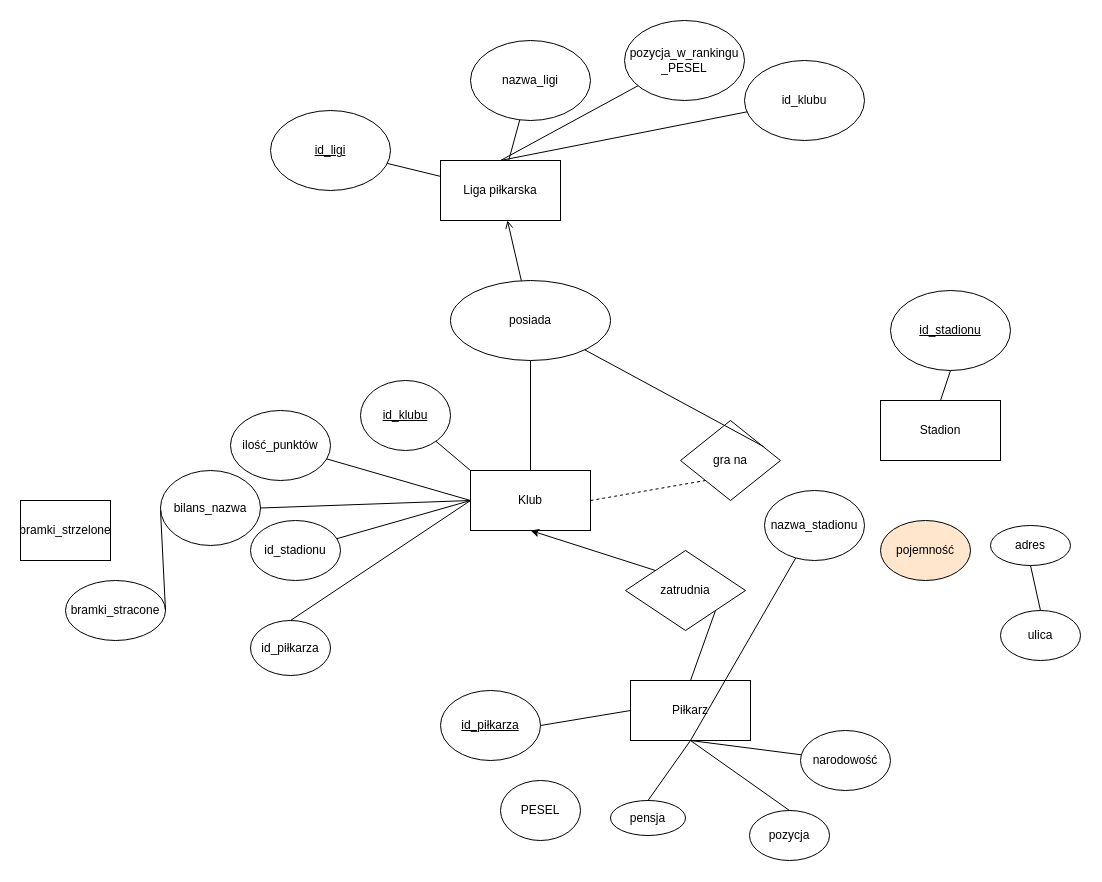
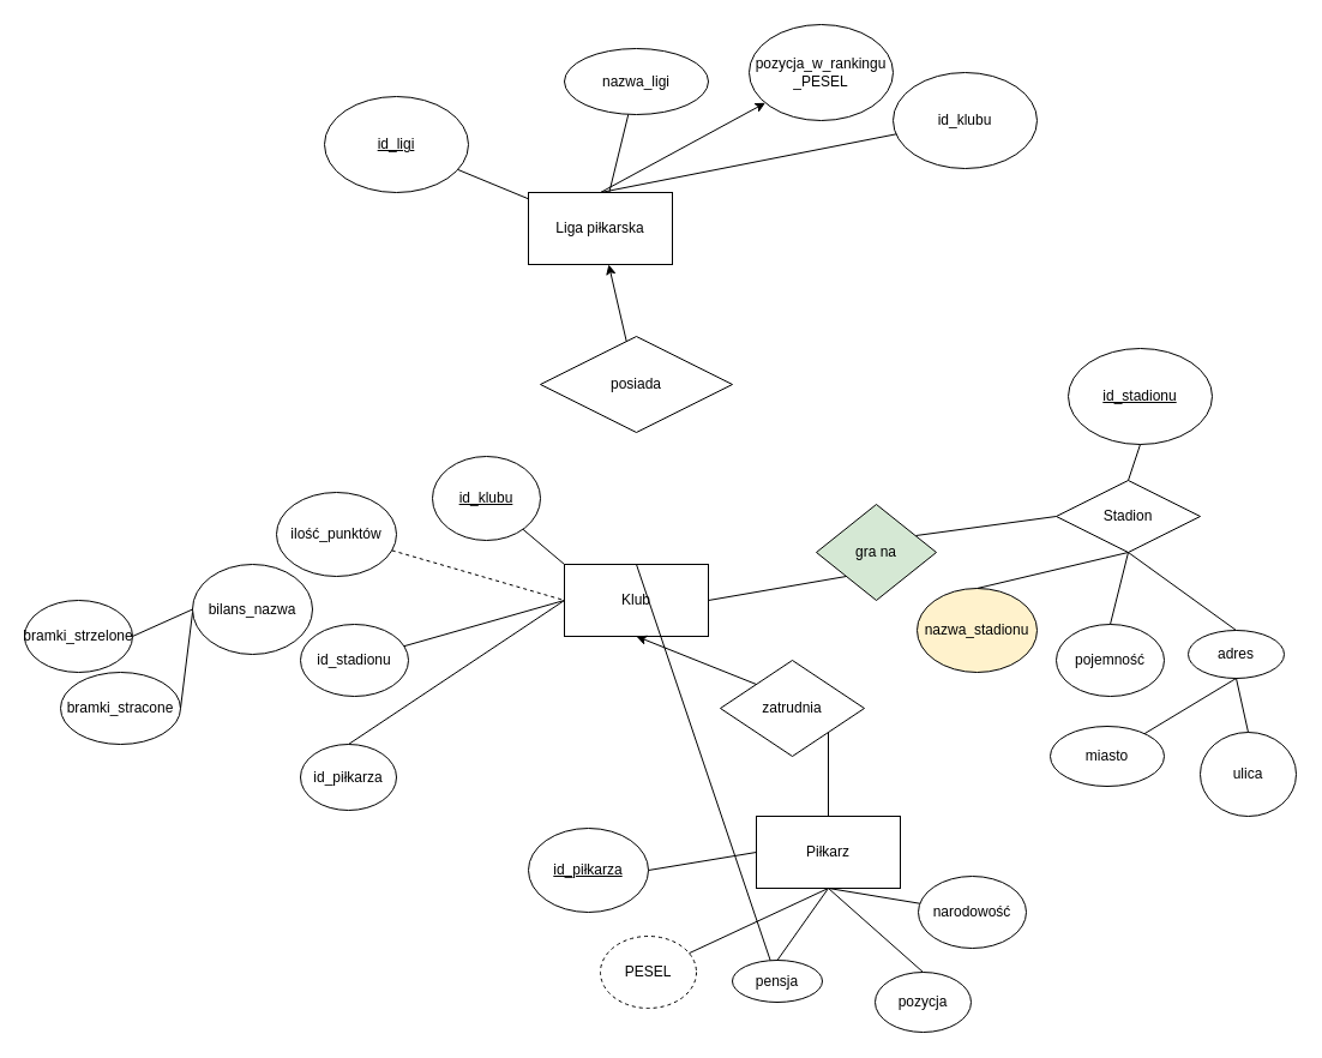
  <mxCell id="0" />
  <mxCell id="1" parent="0" />
  <mxCell id="2" value="Liga piłkarska" style="rounded=0;whiteSpace=wrap;html=1;" vertex="1" parent="1"><mxGeometry x="440" y="160" width="120" height="60" as="geometry" /></mxCell>
- <mxCell id="3" value="&lt;u&gt;id_ligi&lt;/u&gt;" style="ellipse;whiteSpace=wrap;html=1;" vertex="1" parent="1"><mxGeometry x="270" y="110" width="120" height="80" as="geometry" /></mxCell>
+ <mxCell id="3" value="&lt;u&gt;id_ligi&lt;/u&gt;" style="ellipse;whiteSpace=wrap;html=1;" vertex="1" parent="1"><mxGeometry y="80" width="120" height="80" as="geometry" x="270" /></mxCell>
  <mxCell id="4" value="" style="endArrow=none;html=1;" edge="1" parent="1" source="3" target="2"><mxGeometry width="50" height="50" relative="1" as="geometry"><mxPoint x="660" y="470" as="sourcePoint" /><mxPoint x="710" y="420" as="targetPoint" /></mxGeometry></mxCell>
  <mxCell id="5" value="Klub" style="rounded=0;whiteSpace=wrap;html=1;" vertex="1" parent="1"><mxGeometry x="470" y="470" width="120" height="60" as="geometry" /></mxCell>
  <mxCell id="6" value="Piłkarz" style="rounded=0;whiteSpace=wrap;html=1;" vertex="1" parent="1"><mxGeometry x="630" y="680" width="120" height="60" as="geometry" /></mxCell>
- <mxCell id="7" value="Stadion" style="rounded=0;whiteSpace=wrap;html=1;" vertex="1" parent="1"><mxGeometry x="880" y="400" width="120" height="60" as="geometry" /></mxCell>
- <mxCell id="8" value="nazwa_ligi" style="ellipse;whiteSpace=wrap;html=1;" vertex="1" parent="1"><mxGeometry x="470" y="40" width="120" height="80" as="geometry" /></mxCell>
+ <mxCell id="7" value="Stadion" style="rhombus;whiteSpace=wrap;html=1;" vertex="1" parent="1"><mxGeometry x="880" y="400" width="120" height="60" as="geometry" /></mxCell>
+ <mxCell id="8" value="nazwa_ligi" style="ellipse;whiteSpace=wrap;html=1;" vertex="1" parent="1"><mxGeometry x="470" y="40" width="120" height="55" as="geometry" /></mxCell>
  <mxCell id="9" value="pozycja_w_rankingu&lt;br&gt;_PESEL" style="ellipse;whiteSpace=wrap;html=1;" vertex="1" parent="1"><mxGeometry x="624" width="120" height="80" as="geometry" y="20" /></mxCell>
  <mxCell id="10" value="" style="endArrow=none;html=1;" edge="1" parent="1" source="2" target="8"><mxGeometry width="50" height="50" relative="1" as="geometry"><mxPoint x="660" y="370" as="sourcePoint" /><mxPoint x="710" y="320" as="targetPoint" /></mxGeometry></mxCell>
- <mxCell id="11" value="" style="endArrow=none;html=1;exitX=0.5;exitY=0;exitDx=0;exitDy=0;" edge="1" parent="1" source="2" target="9"><mxGeometry width="50" height="50" relative="1" as="geometry"><mxPoint x="660" y="370" as="sourcePoint" /><mxPoint x="710" y="320" as="targetPoint" /></mxGeometry></mxCell>
+ <mxCell id="11" value="" style="endArrow=classic;html=1;exitX=0.5;exitY=0;exitDx=0;exitDy=0;" edge="1" parent="1" source="2" target="9"><mxGeometry width="50" height="50" relative="1" as="geometry"><mxPoint x="660" y="370" as="sourcePoint" /><mxPoint x="710" y="320" as="targetPoint" /></mxGeometry></mxCell>
  <mxCell id="12" value="id_klubu" style="ellipse;whiteSpace=wrap;html=1;" vertex="1" parent="1"><mxGeometry x="744" y="60" width="120" height="80" as="geometry" /></mxCell>
  <mxCell id="13" value="" style="endArrow=none;html=1;exitX=0.5;exitY=0;exitDx=0;exitDy=0;" edge="1" parent="1" source="2" target="12"><mxGeometry width="50" height="50" relative="1" as="geometry"><mxPoint x="660" y="370" as="sourcePoint" /><mxPoint x="710" y="320" as="targetPoint" /></mxGeometry></mxCell>
- <mxCell id="14" value="posiada" style="ellipse;whiteSpace=wrap;html=1;" vertex="1" parent="1"><mxGeometry x="450" y="280" width="160" height="80" as="geometry" /></mxCell>
- <mxCell id="15" value="" style="endArrow=open;html=1;" edge="1" parent="1" source="14" target="2"><mxGeometry width="50" height="50" relative="1" as="geometry"><mxPoint x="660" y="370" as="sourcePoint" /><mxPoint x="710" y="320" as="targetPoint" /></mxGeometry></mxCell>
- <mxCell id="16" value="" style="endArrow=none;html=1;entryX=0.5;entryY=1;entryDx=0;entryDy=0;exitX=0.5;exitY=0;exitDx=0;exitDy=0;" edge="1" parent="1" source="5" target="14"><mxGeometry width="50" height="50" relative="1" as="geometry"><mxPoint x="660" y="470" as="sourcePoint" /><mxPoint x="710" y="420" as="targetPoint" /></mxGeometry></mxCell>
+ <mxCell id="14" value="posiada" style="rhombus;whiteSpace=wrap;html=1;" vertex="1" parent="1"><mxGeometry x="450" y="280" width="160" height="80" as="geometry" /></mxCell>
+ <mxCell id="15" value="" style="endArrow=classic;html=1;" edge="1" parent="1" source="14" target="2"><mxGeometry width="50" height="50" relative="1" as="geometry"><mxPoint x="660" y="370" as="sourcePoint" /><mxPoint x="710" y="320" as="targetPoint" /></mxGeometry></mxCell>
+ <mxCell id="16" value="" style="endArrow=none;html=1;exitX=0.5;exitY=0;exitDx=0;exitDy=0;" edge="1" parent="1" source="5" target="30"><mxGeometry width="50" height="50" relative="1" as="geometry"><mxPoint x="660" y="470" as="sourcePoint" /><mxPoint x="710" y="420" as="targetPoint" /></mxGeometry></mxCell>
  <mxCell id="17" value="&lt;u&gt;id_klubu&lt;/u&gt;" style="ellipse;whiteSpace=wrap;html=1;" vertex="1" parent="1"><mxGeometry x="360" y="380" width="90" height="70" as="geometry" /></mxCell>
  <mxCell id="18" value="id_stadionu" style="ellipse;whiteSpace=wrap;html=1;" vertex="1" parent="1"><mxGeometry x="250" y="520" width="90" height="60" as="geometry" /></mxCell>
  <mxCell id="19" value="id_piłkarza" style="ellipse;whiteSpace=wrap;html=1;" vertex="1" parent="1"><mxGeometry x="250" y="620" width="80" height="55" as="geometry" /></mxCell>
  <mxCell id="20" value="ilość_punktów" style="ellipse;whiteSpace=wrap;html=1;" vertex="1" parent="1"><mxGeometry x="230" y="410" width="100" height="70" as="geometry" /></mxCell>
  <mxCell id="21" value="bilans_nazwa" style="ellipse;whiteSpace=wrap;html=1;" vertex="1" parent="1"><mxGeometry x="160" y="470" width="100" height="75" as="geometry" /></mxCell>
  <mxCell id="22" value="" style="endArrow=none;html=1;exitX=0;exitY=0;exitDx=0;exitDy=0;" edge="1" parent="1" source="5" target="17"><mxGeometry width="50" height="50" relative="1" as="geometry"><mxPoint x="660" y="470" as="sourcePoint" /><mxPoint x="710" y="420" as="targetPoint" /></mxGeometry></mxCell>
- <mxCell id="23" value="" style="endArrow=none;html=1;entryX=0;entryY=0.5;entryDx=0;entryDy=0;" edge="1" parent="1" source="20" target="5"><mxGeometry width="50" height="50" relative="1" as="geometry"><mxPoint x="660" y="470" as="sourcePoint" /><mxPoint x="710" y="420" as="targetPoint" /></mxGeometry></mxCell>
- <mxCell id="24" value="" style="endArrow=none;html=1;exitX=1;exitY=0.5;exitDx=0;exitDy=0;entryX=0;entryY=0.5;entryDx=0;entryDy=0;" edge="1" parent="1" source="21" target="5"><mxGeometry width="50" height="50" relative="1" as="geometry"><mxPoint x="660" y="470" as="sourcePoint" /><mxPoint x="710" y="420" as="targetPoint" /></mxGeometry></mxCell>
+ <mxCell id="23" value="" style="endArrow=none;html=1;entryX=0;entryY=0.5;entryDx=0;entryDy=0;dashed=1;" edge="1" parent="1" source="20" target="5"><mxGeometry width="50" height="50" relative="1" as="geometry"><mxPoint x="660" y="470" as="sourcePoint" /><mxPoint x="710" y="420" as="targetPoint" /></mxGeometry></mxCell>
  <mxCell id="25" value="" style="endArrow=none;html=1;entryX=0;entryY=0.5;entryDx=0;entryDy=0;" edge="1" parent="1" source="18" target="5"><mxGeometry width="50" height="50" relative="1" as="geometry"><mxPoint x="660" y="470" as="sourcePoint" /><mxPoint x="710" y="420" as="targetPoint" /></mxGeometry></mxCell>
  <mxCell id="26" value="" style="endArrow=none;html=1;exitX=0.5;exitY=0;exitDx=0;exitDy=0;entryX=0;entryY=0.5;entryDx=0;entryDy=0;" edge="1" parent="1" source="19" target="5"><mxGeometry width="50" height="50" relative="1" as="geometry"><mxPoint x="660" y="470" as="sourcePoint" /><mxPoint x="346.109" y="639.749" as="targetPoint" /></mxGeometry></mxCell>
  <mxCell id="27" value="&lt;u&gt;id_piłkarza&lt;/u&gt;" style="ellipse;whiteSpace=wrap;html=1;" vertex="1" parent="1"><mxGeometry x="440" y="690" width="100" height="70" as="geometry" /></mxCell>
  <mxCell id="28" value="" style="endArrow=none;html=1;exitX=0;exitY=0.5;exitDx=0;exitDy=0;" edge="1" parent="1" source="6"><mxGeometry width="50" height="50" relative="1" as="geometry"><mxPoint x="660" y="570" as="sourcePoint" /><mxPoint x="540" y="725" as="targetPoint" /></mxGeometry></mxCell>
- <mxCell id="29" value="PESEL" style="ellipse;whiteSpace=wrap;html=1;" vertex="1" parent="1"><mxGeometry x="500" y="780" width="80" height="60" as="geometry" /></mxCell>
+ <mxCell id="29" value="PESEL" style="ellipse;whiteSpace=wrap;html=1;dashed=1;" vertex="1" parent="1"><mxGeometry x="500" y="780" width="80" height="60" as="geometry" /></mxCell>
  <mxCell id="30" value="pensja" style="ellipse;whiteSpace=wrap;html=1;" vertex="1" parent="1"><mxGeometry x="610" y="800" width="75" height="35" as="geometry" /></mxCell>
- <mxCell id="31" value="pozycja" style="ellipse;whiteSpace=wrap;html=1;" vertex="1" parent="1"><mxGeometry x="749" y="810" width="80" height="50" as="geometry" /></mxCell>
+ <mxCell id="31" value="pozycja" style="ellipse;whiteSpace=wrap;html=1;" vertex="1" parent="1"><mxGeometry x="729" y="810" width="80" height="50" as="geometry" /></mxCell>
  <mxCell id="32" value="" style="endArrow=none;html=1;entryX=0.5;entryY=0;entryDx=0;entryDy=0;exitX=0.5;exitY=1;exitDx=0;exitDy=0;" edge="1" parent="1" source="6" target="30"><mxGeometry width="50" height="50" relative="1" as="geometry"><mxPoint x="660" y="670" as="sourcePoint" /><mxPoint x="710" y="620" as="targetPoint" /></mxGeometry></mxCell>
- <mxCell id="33" value="" style="endArrow=none;html=1;exitX=0.5;exitY=1;exitDx=0;exitDy=0;" edge="1" parent="1" source="6" target="42"><mxGeometry width="50" height="50" relative="1" as="geometry"><mxPoint x="660" y="670" as="sourcePoint" /><mxPoint x="710" y="620" as="targetPoint" /></mxGeometry></mxCell>
+ <mxCell id="33" value="" style="endArrow=none;html=1;exitX=0.5;exitY=1;exitDx=0;exitDy=0;" edge="1" parent="1" source="6" target="29"><mxGeometry width="50" height="50" relative="1" as="geometry"><mxPoint x="660" y="670" as="sourcePoint" /><mxPoint x="710" y="620" as="targetPoint" /></mxGeometry></mxCell>
  <mxCell id="34" value="" style="endArrow=none;html=1;entryX=0.5;entryY=0;entryDx=0;entryDy=0;exitX=0.5;exitY=1;exitDx=0;exitDy=0;" edge="1" parent="1" source="6" target="31"><mxGeometry width="50" height="50" relative="1" as="geometry"><mxPoint x="660" y="670" as="sourcePoint" /><mxPoint x="710" y="620" as="targetPoint" /></mxGeometry></mxCell>
- <mxCell id="35" value="gra na" style="rhombus;whiteSpace=wrap;html=1;" vertex="1" parent="1"><mxGeometry x="680" y="420" width="100" height="80" as="geometry" /></mxCell>
- <mxCell id="36" value="" style="endArrow=none;html=1;exitX=1;exitY=0.5;exitDx=0;exitDy=0;entryX=0;entryY=1;entryDx=0;entryDy=0;dashed=1;" edge="1" parent="1" source="5" target="35"><mxGeometry width="50" height="50" relative="1" as="geometry"><mxPoint x="660" y="470" as="sourcePoint" /><mxPoint x="710" y="420" as="targetPoint" /></mxGeometry></mxCell>
- <mxCell id="37" value="" style="endArrow=none;html=1;exitX=0.83;exitY=0.325;exitDx=0;exitDy=0;exitPerimeter=0;" edge="1" parent="1" source="35" target="14"><mxGeometry width="50" height="50" relative="1" as="geometry"><mxPoint x="660" y="470" as="sourcePoint" /><mxPoint x="710" y="420" as="targetPoint" /></mxGeometry></mxCell>
- <mxCell id="38" value="zatrudnia" style="rhombus;whiteSpace=wrap;html=1;" vertex="1" parent="1"><mxGeometry x="625" y="550" width="120" height="80" as="geometry" /></mxCell>
+ <mxCell id="35" value="gra na" style="rhombus;whiteSpace=wrap;html=1;fillColor=#d5e8d4;" vertex="1" parent="1"><mxGeometry x="680" y="420" width="100" height="80" as="geometry" /></mxCell>
+ <mxCell id="36" value="" style="endArrow=none;html=1;exitX=1;exitY=0.5;exitDx=0;exitDy=0;entryX=0;entryY=1;entryDx=0;entryDy=0;" edge="1" parent="1" source="5" target="35"><mxGeometry width="50" height="50" relative="1" as="geometry"><mxPoint x="660" y="470" as="sourcePoint" /><mxPoint x="710" y="420" as="targetPoint" /></mxGeometry></mxCell>
+ <mxCell id="37" value="" style="endArrow=none;html=1;entryX=0;entryY=0.5;entryDx=0;entryDy=0;exitX=0.83;exitY=0.325;exitDx=0;exitDy=0;exitPerimeter=0;" edge="1" parent="1" source="35" target="7"><mxGeometry width="50" height="50" relative="1" as="geometry"><mxPoint x="660" y="470" as="sourcePoint" /><mxPoint x="710" y="420" as="targetPoint" /></mxGeometry></mxCell>
+ <mxCell id="38" value="zatrudnia" style="rhombus;whiteSpace=wrap;html=1;" vertex="1" parent="1"><mxGeometry x="600" y="550" width="120" height="80" as="geometry" /></mxCell>
  <mxCell id="39" value="" style="endArrow=none;html=1;entryX=0.5;entryY=0;entryDx=0;entryDy=0;exitX=1;exitY=1;exitDx=0;exitDy=0;" edge="1" parent="1" source="38" target="6"><mxGeometry width="50" height="50" relative="1" as="geometry"><mxPoint x="660" y="570" as="sourcePoint" /><mxPoint x="710" y="520" as="targetPoint" /></mxGeometry></mxCell>
  <mxCell id="40" value="" style="endArrow=classic;html=1;entryX=0.5;entryY=1;entryDx=0;entryDy=0;exitX=0;exitY=0;exitDx=0;exitDy=0;" edge="1" parent="1" source="38" target="5"><mxGeometry width="50" height="50" relative="1" as="geometry"><mxPoint x="660" y="570" as="sourcePoint" /><mxPoint x="710" y="520" as="targetPoint" /></mxGeometry></mxCell>
  <mxCell id="41" value="&lt;u&gt;id_stadionu&lt;/u&gt;" style="ellipse;whiteSpace=wrap;html=1;" vertex="1" parent="1"><mxGeometry x="890" y="290" width="120" height="80" as="geometry" /></mxCell>
- <mxCell id="42" value="nazwa_stadionu" style="ellipse;whiteSpace=wrap;html=1;" vertex="1" parent="1"><mxGeometry x="764" y="490" width="100" height="70" as="geometry" /></mxCell>
- <mxCell id="43" value="pojemność" style="ellipse;whiteSpace=wrap;html=1;fillColor=#ffe6cc;" vertex="1" parent="1"><mxGeometry x="880" y="520" width="90" height="60" as="geometry" /></mxCell>
+ <mxCell id="42" value="nazwa_stadionu" style="ellipse;whiteSpace=wrap;html=1;fillColor=#fff2cc;" vertex="1" parent="1"><mxGeometry x="764" y="490" width="100" height="70" as="geometry" /></mxCell>
+ <mxCell id="43" value="pojemność" style="ellipse;whiteSpace=wrap;html=1;" vertex="1" parent="1"><mxGeometry x="880" y="520" width="90" height="60" as="geometry" /></mxCell>
+ <mxCell id="44" value="" style="endArrow=none;html=1;entryX=0.5;entryY=1;entryDx=0;entryDy=0;exitX=0.5;exitY=0;exitDx=0;exitDy=0;" edge="1" parent="1" source="42" target="7"><mxGeometry width="50" height="50" relative="1" as="geometry"><mxPoint x="660" y="570" as="sourcePoint" /><mxPoint x="710" y="520" as="targetPoint" /></mxGeometry></mxCell>
+ <mxCell id="45" value="" style="endArrow=none;html=1;entryX=0.5;entryY=1;entryDx=0;entryDy=0;exitX=0.5;exitY=0;exitDx=0;exitDy=0;" edge="1" parent="1" source="43" target="7"><mxGeometry width="50" height="50" relative="1" as="geometry"><mxPoint x="660" y="570" as="sourcePoint" /><mxPoint x="710" y="520" as="targetPoint" /></mxGeometry></mxCell>
  <mxCell id="46" value="adres" style="ellipse;whiteSpace=wrap;html=1;" vertex="1" parent="1"><mxGeometry x="990" y="525" width="80" height="40" as="geometry" /></mxCell>
- <mxCell id="49" value="ulica" style="ellipse;whiteSpace=wrap;html=1;" vertex="1" parent="1"><mxGeometry x="1000" y="610" width="80" height="50" as="geometry" /></mxCell>
+ <mxCell id="47" value="" style="endArrow=none;html=1;entryX=0.5;entryY=1;entryDx=0;entryDy=0;exitX=0.5;exitY=0;exitDx=0;exitDy=0;" edge="1" parent="1" source="46" target="7"><mxGeometry width="50" height="50" relative="1" as="geometry"><mxPoint x="660" y="570" as="sourcePoint" /><mxPoint x="710" y="520" as="targetPoint" /></mxGeometry></mxCell>
+ <mxCell id="48" value="miasto" style="ellipse;whiteSpace=wrap;html=1;" vertex="1" parent="1"><mxGeometry x="875" y="605" width="95" height="50" as="geometry" /></mxCell>
+ <mxCell id="49" value="ulica" style="ellipse;whiteSpace=wrap;html=1;" vertex="1" parent="1"><mxGeometry x="1000" y="610" width="80" height="70" as="geometry" /></mxCell>
+ <mxCell id="50" value="" style="endArrow=none;html=1;entryX=0.5;entryY=1;entryDx=0;entryDy=0;" edge="1" parent="1" source="48" target="46"><mxGeometry width="50" height="50" relative="1" as="geometry"><mxPoint x="660" y="570" as="sourcePoint" /><mxPoint x="710" y="520" as="targetPoint" /></mxGeometry></mxCell>
  <mxCell id="51" value="" style="endArrow=none;html=1;entryX=0.5;entryY=0;entryDx=0;entryDy=0;exitX=0.5;exitY=1;exitDx=0;exitDy=0;" edge="1" parent="1" source="46" target="49"><mxGeometry width="50" height="50" relative="1" as="geometry"><mxPoint x="660" y="570" as="sourcePoint" /><mxPoint x="710" y="520" as="targetPoint" /></mxGeometry></mxCell>
  <mxCell id="52" value="" style="endArrow=none;html=1;entryX=0.5;entryY=1;entryDx=0;entryDy=0;exitX=0.5;exitY=0;exitDx=0;exitDy=0;" edge="1" parent="1" source="7" target="41"><mxGeometry width="50" height="50" relative="1" as="geometry"><mxPoint x="660" y="570" as="sourcePoint" /><mxPoint x="710" y="520" as="targetPoint" /></mxGeometry></mxCell>
- <mxCell id="53" value="narodowość" style="ellipse;whiteSpace=wrap;html=1;" vertex="1" parent="1"><mxGeometry x="800" y="730" width="90" height="60" as="geometry" /></mxCell>
+ <mxCell id="53" value="narodowość" style="ellipse;whiteSpace=wrap;html=1;" vertex="1" parent="1"><mxGeometry x="765" y="730" width="90" height="60" as="geometry" /></mxCell>
  <mxCell id="54" value="" style="endArrow=none;html=1;" edge="1" parent="1" target="53"><mxGeometry width="50" height="50" relative="1" as="geometry"><mxPoint x="690" y="740" as="sourcePoint" /><mxPoint x="710" y="520" as="targetPoint" /></mxGeometry></mxCell>
- <mxCell id="55" value="bramki_strzelone" style="whiteSpace=wrap;html=1;rounded=0;" vertex="1" parent="1"><mxGeometry x="20" y="500" width="90" height="60" as="geometry" /></mxCell>
- <mxCell id="57" value="bramki_stracone" style="ellipse;whiteSpace=wrap;html=1;" vertex="1" parent="1"><mxGeometry x="65" y="580" width="100" height="60" as="geometry" /></mxCell>
+ <mxCell id="55" value="bramki_strzelone" style="ellipse;whiteSpace=wrap;html=1;" vertex="1" parent="1"><mxGeometry x="20" y="500" width="90" height="60" as="geometry" /></mxCell>
+ <mxCell id="56" value="" style="endArrow=none;html=1;exitX=1;exitY=0.5;exitDx=0;exitDy=0;entryX=0;entryY=0.5;entryDx=0;entryDy=0;" edge="1" parent="1" source="55" target="21"><mxGeometry width="50" height="50" relative="1" as="geometry"><mxPoint x="540" y="570" as="sourcePoint" /><mxPoint x="590" y="520" as="targetPoint" /></mxGeometry></mxCell>
+ <mxCell id="57" value="bramki_stracone" style="ellipse;whiteSpace=wrap;html=1;" vertex="1" parent="1"><mxGeometry x="50" y="560" width="100" height="60" as="geometry" /></mxCell>
  <mxCell id="58" value="" style="endArrow=none;html=1;exitX=1;exitY=0.5;exitDx=0;exitDy=0;" edge="1" parent="1" source="57"><mxGeometry width="50" height="50" relative="1" as="geometry"><mxPoint x="540" y="570" as="sourcePoint" /><mxPoint x="160" y="510" as="targetPoint" /></mxGeometry></mxCell>
